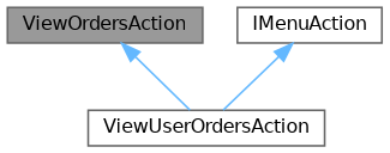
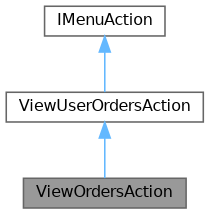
  digraph {
    node [color=gray40 fillcolor=white fontname=Helvetica fontsize=10 shape=box style=filled]
    edge [color=steelblue1 dir=back fontname=Helvetica fontsize=10 labelfontname=Helvetica labelfontsize=10 style=solid]
    n1 [fillcolor=grey60 fontcolor=black height=0.2 label=ViewOrdersAction width=0.4]
    n2 [height=0.2 label=ViewUserOrdersAction width=0.4]
    n3 [height=0.2 label=IMenuAction width=0.4]
-   n1 -> n2
+   n2 -> n1
    n3 -> n2
  }
